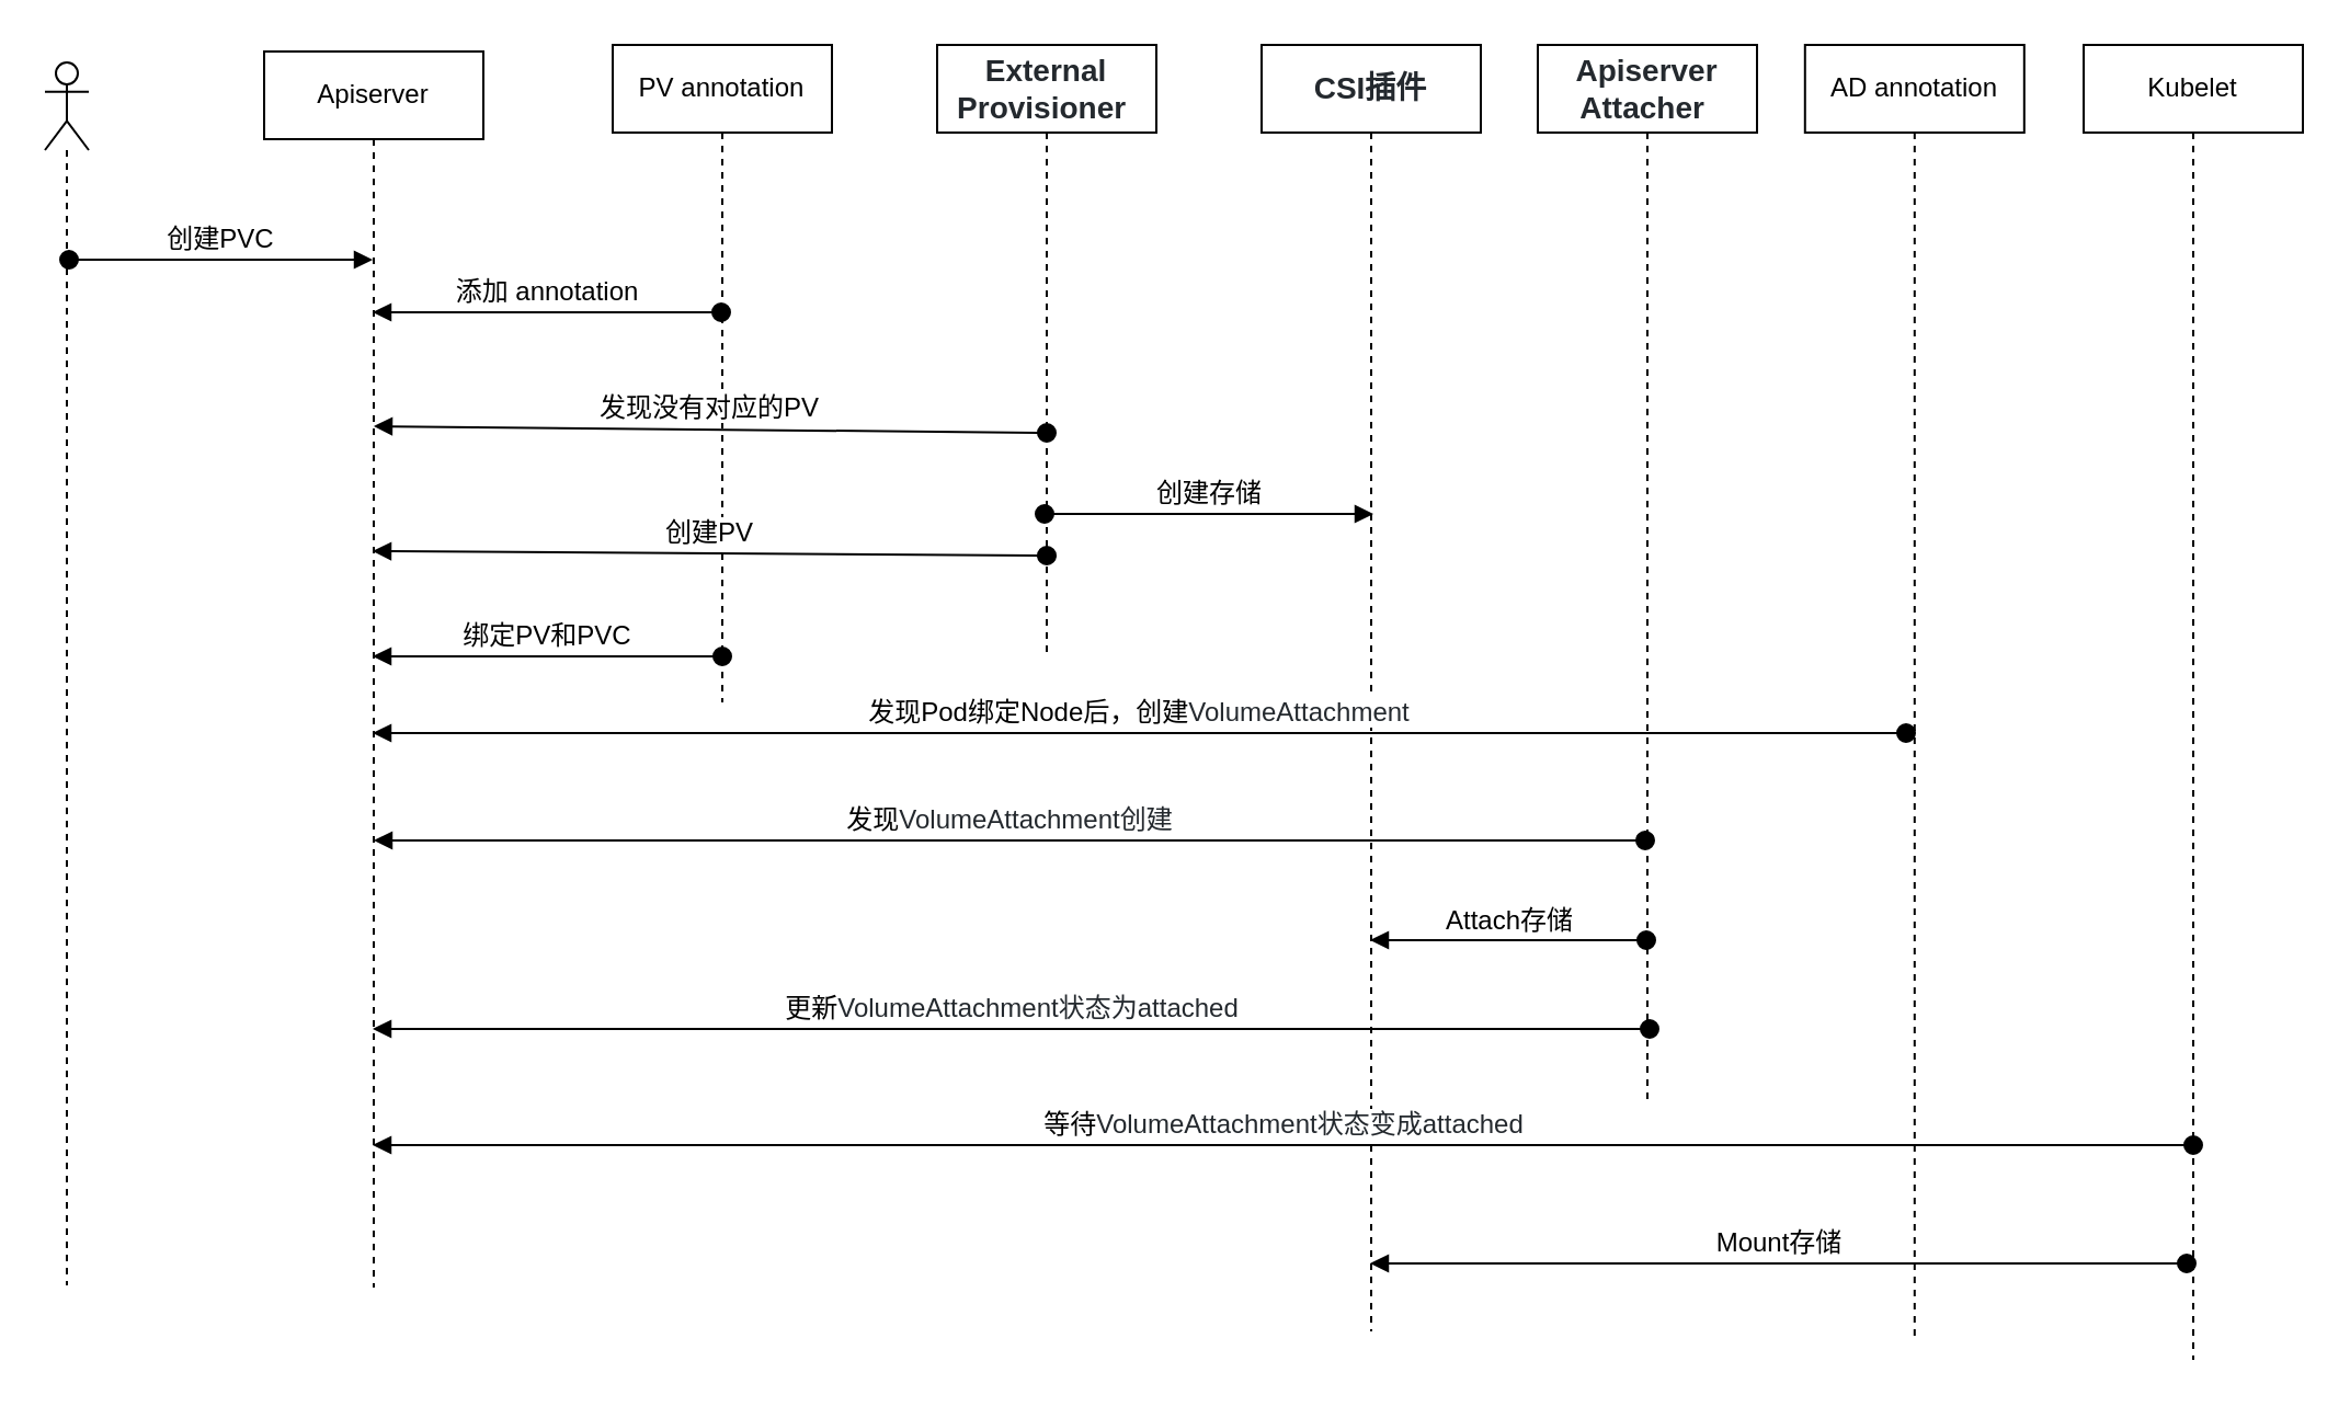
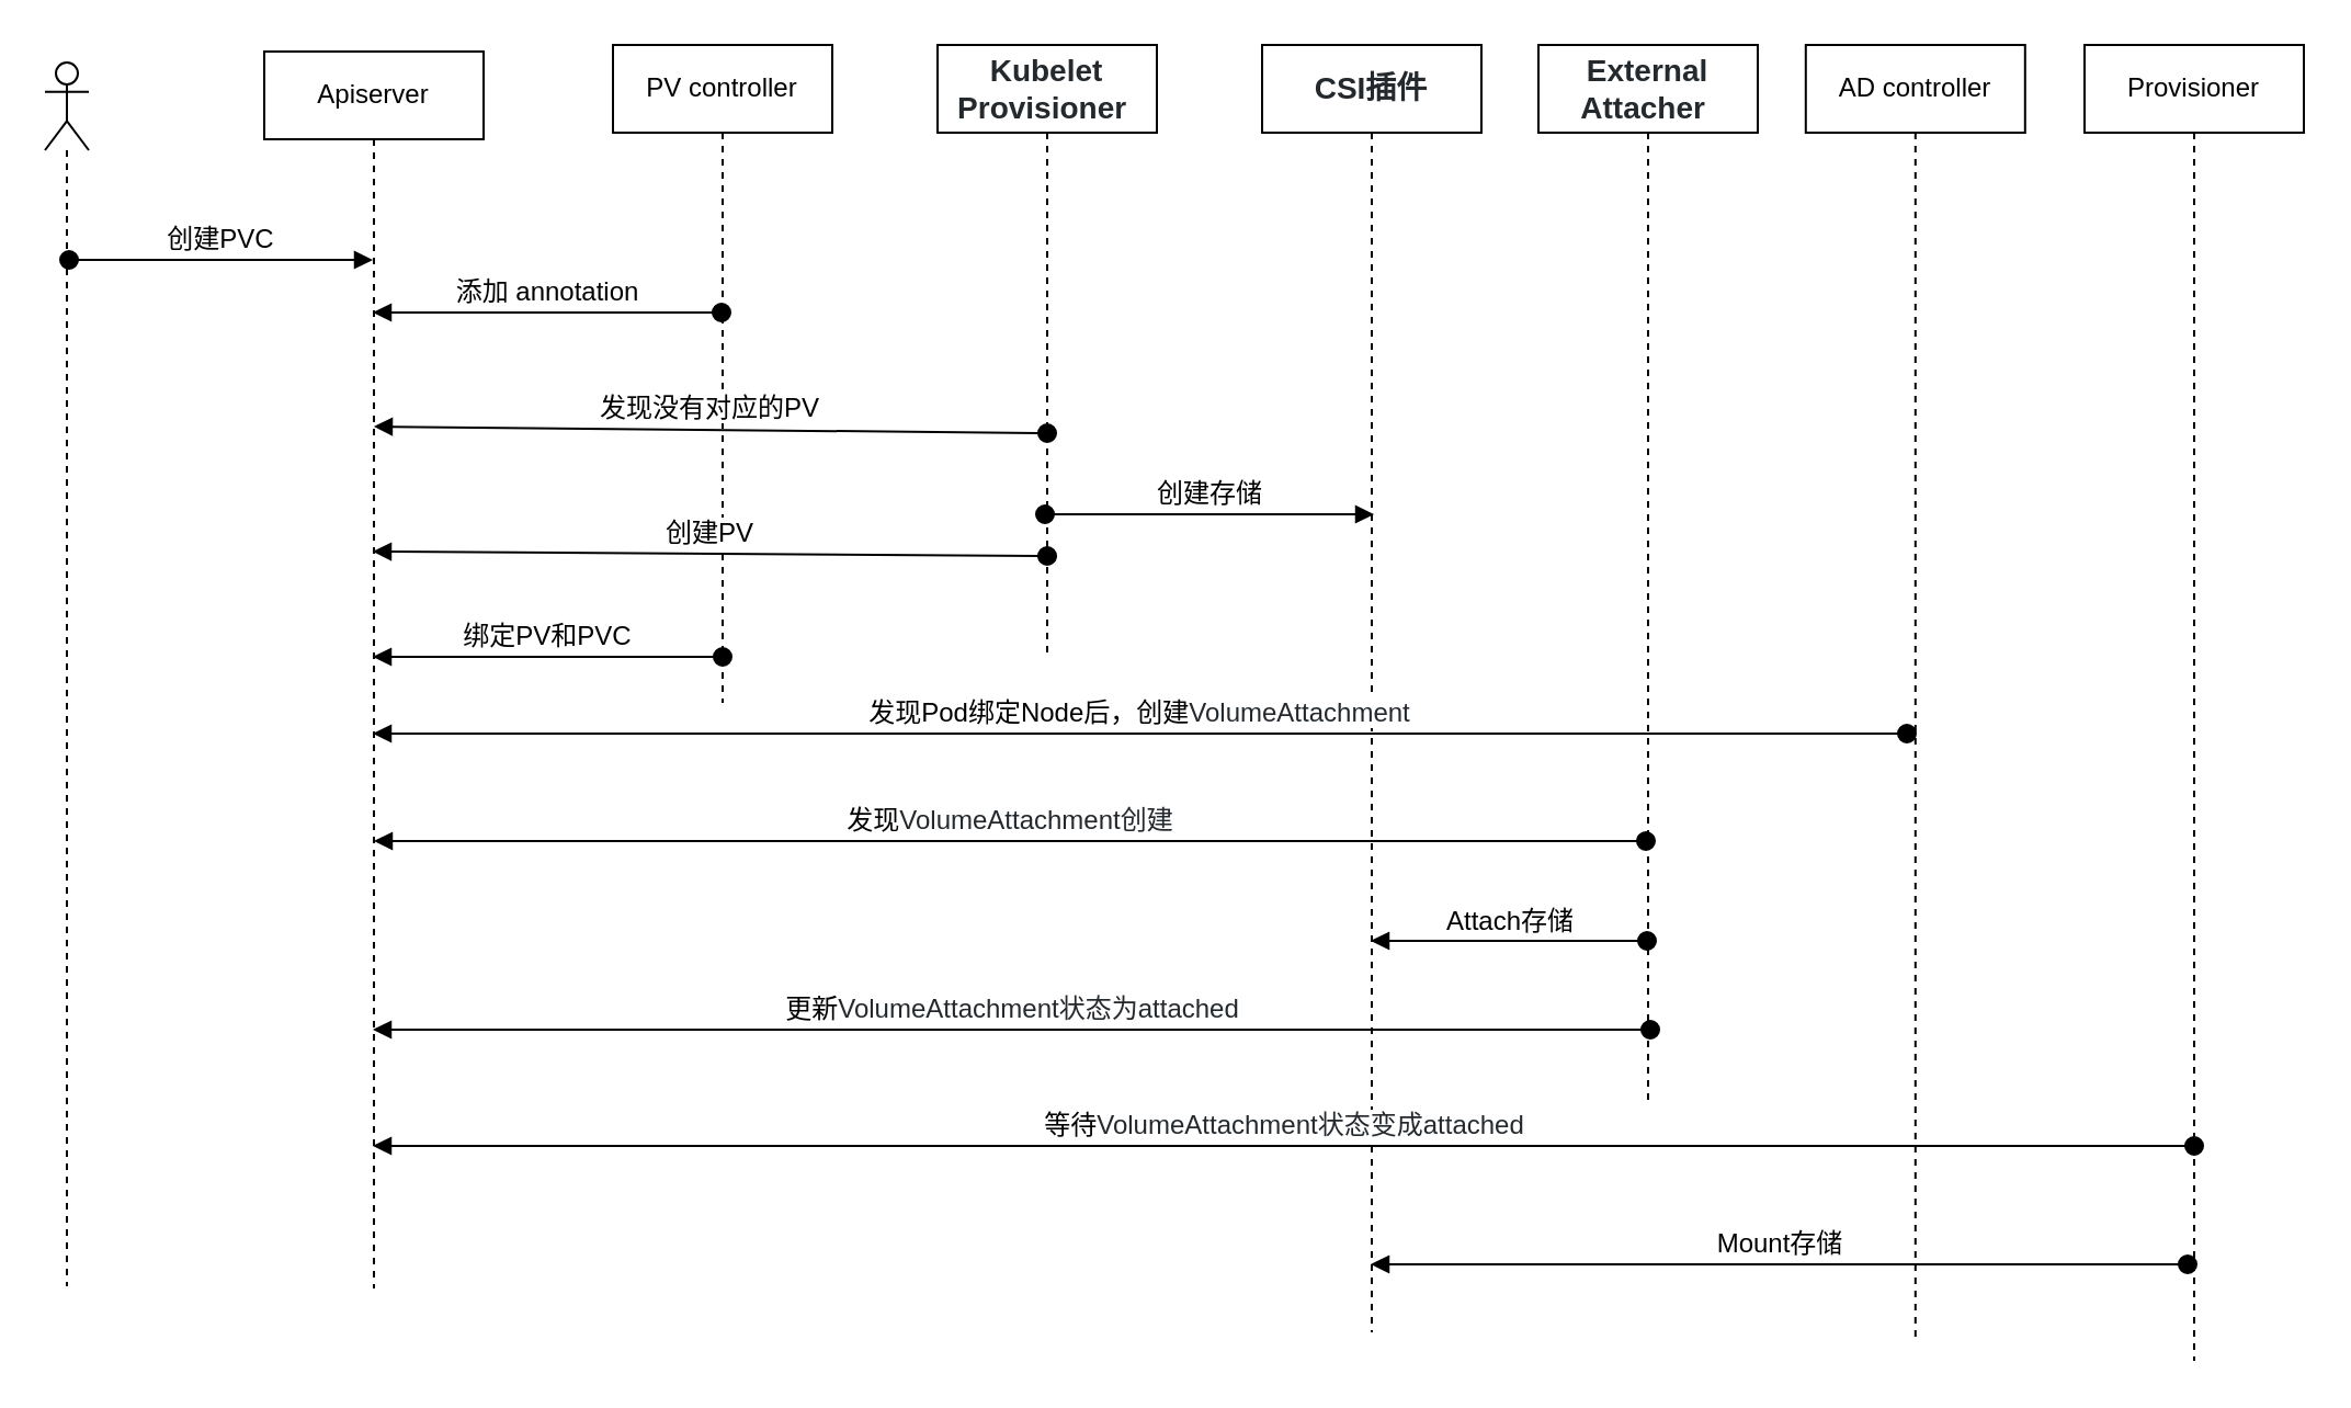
  <mxCell id="0" />
  <mxCell id="1" parent="0" />
  <mxCell id="2" value="" style="shape=umlLifeline;participant=umlActor;perimeter=lifelinePerimeter;whiteSpace=wrap;html=1;container=1;collapsible=0;recursiveResize=0;verticalAlign=top;spacingTop=36;outlineConnect=0;" vertex="1" parent="1"><mxGeometry x="20" y="28" width="20" height="558" as="geometry" /></mxCell>
  <mxCell id="3" value="Apiserver" style="shape=umlLifeline;perimeter=lifelinePerimeter;whiteSpace=wrap;html=1;container=1;collapsible=0;recursiveResize=0;outlineConnect=0;" vertex="1" parent="1"><mxGeometry x="120" y="23" width="100" height="564" as="geometry" /></mxCell>
  <mxCell id="4" value="创建PVC" style="html=1;verticalAlign=bottom;startArrow=oval;startFill=1;endArrow=block;startSize=8;rounded=0;fontSize=12;" edge="1" parent="1" target="3"><mxGeometry width="60" relative="1" as="geometry"><mxPoint x="31" y="118" as="sourcePoint" /><mxPoint x="166" y="121" as="targetPoint" /></mxGeometry></mxCell>
- <mxCell id="5" value="PV annotation" style="shape=umlLifeline;perimeter=lifelinePerimeter;whiteSpace=wrap;html=1;container=1;collapsible=0;recursiveResize=0;outlineConnect=0;" vertex="1" parent="1"><mxGeometry x="279" y="20" width="100" height="300" as="geometry" /></mxCell>
+ <mxCell id="5" value="PV controller" style="shape=umlLifeline;perimeter=lifelinePerimeter;whiteSpace=wrap;html=1;container=1;collapsible=0;recursiveResize=0;outlineConnect=0;" vertex="1" parent="1"><mxGeometry x="279" y="20" width="100" height="300" as="geometry" /></mxCell>
  <mxCell id="6" value="绑定PV和PVC" style="html=1;verticalAlign=bottom;startArrow=oval;startFill=1;endArrow=block;startSize=8;rounded=0;fontSize=12;" edge="1" parent="5" target="3"><mxGeometry width="60" relative="1" as="geometry"><mxPoint x="50" y="279" as="sourcePoint" /><mxPoint x="-102" y="279" as="targetPoint" /></mxGeometry></mxCell>
- <mxCell id="7" value="&lt;span style=&quot;box-sizing: border-box ; font-weight: 600 ; color: rgb(36 , 41 , 46) ; font-family: , , &amp;#34;segoe ui&amp;#34; , &amp;#34;helvetica&amp;#34; , &amp;#34;arial&amp;#34; , sans-serif ; font-size: 14px ; background-color: rgb(255 , 255 , 255)&quot;&gt;External Provisioner&amp;nbsp;&lt;/span&gt;" style="shape=umlLifeline;perimeter=lifelinePerimeter;whiteSpace=wrap;html=1;container=1;collapsible=0;recursiveResize=0;outlineConnect=0;" vertex="1" parent="1"><mxGeometry x="427" y="20" width="100" height="278" as="geometry" /></mxCell>
+ <mxCell id="7" value="&lt;span style=&quot;box-sizing: border-box ; font-weight: 600 ; color: rgb(36 , 41 , 46) ; font-family: , , &amp;#34;segoe ui&amp;#34; , &amp;#34;helvetica&amp;#34; , &amp;#34;arial&amp;#34; , sans-serif ; font-size: 14px ; background-color: rgb(255 , 255 , 255)&quot;&gt;Kubelet Provisioner&amp;nbsp;&lt;/span&gt;" style="shape=umlLifeline;perimeter=lifelinePerimeter;whiteSpace=wrap;html=1;container=1;collapsible=0;recursiveResize=0;outlineConnect=0;" vertex="1" parent="1"><mxGeometry x="427" y="20" width="100" height="278" as="geometry" /></mxCell>
  <mxCell id="8" value="发现没有对应的PV" style="html=1;verticalAlign=bottom;startArrow=oval;startFill=1;endArrow=block;startSize=8;rounded=0;fontSize=12;" edge="1" parent="7"><mxGeometry width="60" relative="1" as="geometry"><mxPoint x="50" y="177" as="sourcePoint" /><mxPoint x="-257" y="174" as="targetPoint" /></mxGeometry></mxCell>
  <mxCell id="9" value="添加 annotation" style="html=1;verticalAlign=bottom;startArrow=oval;startFill=1;endArrow=block;startSize=8;rounded=0;fontSize=12;" edge="1" parent="1"><mxGeometry width="60" relative="1" as="geometry"><mxPoint x="328.5" y="142" as="sourcePoint" /><mxPoint x="169.5" y="142" as="targetPoint" /></mxGeometry></mxCell>
  <mxCell id="10" value="&lt;font color=&quot;#24292e&quot;&gt;&lt;span style=&quot;font-size: 14px ; background-color: rgb(255 , 255 , 255)&quot;&gt;&lt;b&gt;CSI插件&lt;/b&gt;&lt;/span&gt;&lt;/font&gt;" style="shape=umlLifeline;perimeter=lifelinePerimeter;whiteSpace=wrap;html=1;container=1;collapsible=0;recursiveResize=0;outlineConnect=0;" vertex="1" parent="1"><mxGeometry x="575" y="20" width="100" height="587" as="geometry" /></mxCell>
  <mxCell id="11" value="创建存储" style="html=1;verticalAlign=bottom;startArrow=oval;startFill=1;endArrow=block;startSize=8;rounded=0;fontSize=12;" edge="1" parent="10"><mxGeometry width="60" relative="1" as="geometry"><mxPoint x="-99" y="214" as="sourcePoint" /><mxPoint x="51" y="214" as="targetPoint" /></mxGeometry></mxCell>
  <mxCell id="12" value="创建PV" style="html=1;verticalAlign=bottom;startArrow=oval;startFill=1;endArrow=block;startSize=8;rounded=0;fontSize=12;" edge="1" parent="1"><mxGeometry width="60" relative="1" as="geometry"><mxPoint x="477" y="253" as="sourcePoint" /><mxPoint x="169.5" y="251" as="targetPoint" /></mxGeometry></mxCell>
- <mxCell id="13" value="AD annotation" style="shape=umlLifeline;perimeter=lifelinePerimeter;whiteSpace=wrap;html=1;container=1;collapsible=0;recursiveResize=0;outlineConnect=0;" vertex="1" parent="1"><mxGeometry x="822.9" y="20" width="100" height="589" as="geometry" /></mxCell>
+ <mxCell id="13" value="AD controller" style="shape=umlLifeline;perimeter=lifelinePerimeter;whiteSpace=wrap;html=1;container=1;collapsible=0;recursiveResize=0;outlineConnect=0;" vertex="1" parent="1"><mxGeometry x="822.9" y="20" width="100" height="589" as="geometry" /></mxCell>
  <mxCell id="14" value="发现Pod绑定Node后，创建&lt;span style=&quot;color: rgb(36 , 41 , 46) ; font-size: 12px&quot;&gt;VolumeAttachment&lt;/span&gt;" style="html=1;verticalAlign=bottom;startArrow=oval;startFill=1;endArrow=block;startSize=8;rounded=0;fontSize=12;" edge="1" parent="1"><mxGeometry width="60" relative="1" as="geometry"><mxPoint x="869" y="334" as="sourcePoint" /><mxPoint x="169.5" y="334" as="targetPoint" /></mxGeometry></mxCell>
- <mxCell id="15" value="&lt;span style=&quot;box-sizing: border-box ; font-weight: 600 ; color: rgb(36 , 41 , 46) ; font-family: , , &amp;#34;segoe ui&amp;#34; , &amp;#34;helvetica&amp;#34; , &amp;#34;arial&amp;#34; , sans-serif ; font-size: 14px ; background-color: rgb(255 , 255 , 255)&quot;&gt;Apiserver Attacher&amp;nbsp;&lt;/span&gt;" style="shape=umlLifeline;perimeter=lifelinePerimeter;whiteSpace=wrap;html=1;container=1;collapsible=0;recursiveResize=0;outlineConnect=0;" vertex="1" parent="1"><mxGeometry x="701" y="20" width="100" height="484" as="geometry" /></mxCell>
+ <mxCell id="15" value="&lt;span style=&quot;box-sizing: border-box ; font-weight: 600 ; color: rgb(36 , 41 , 46) ; font-family: , , &amp;#34;segoe ui&amp;#34; , &amp;#34;helvetica&amp;#34; , &amp;#34;arial&amp;#34; , sans-serif ; font-size: 14px ; background-color: rgb(255 , 255 , 255)&quot;&gt;External Attacher&amp;nbsp;&lt;/span&gt;" style="shape=umlLifeline;perimeter=lifelinePerimeter;whiteSpace=wrap;html=1;container=1;collapsible=0;recursiveResize=0;outlineConnect=0;" vertex="1" parent="1"><mxGeometry x="701" y="20" width="100" height="484" as="geometry" /></mxCell>
  <mxCell id="16" value="&lt;span style=&quot;font-size: 12px;&quot;&gt;发现&lt;/span&gt;&lt;span style=&quot;color: rgb(36, 41, 46); font-size: 12px;&quot;&gt;VolumeAttachment创建&lt;/span&gt;" style="html=1;verticalAlign=bottom;startArrow=oval;startFill=1;endArrow=block;startSize=8;rounded=0;fontSize=12;" edge="1" parent="1"><mxGeometry width="60" relative="1" as="geometry"><mxPoint x="750" y="383" as="sourcePoint" /><mxPoint x="170" y="383" as="targetPoint" /></mxGeometry></mxCell>
  <mxCell id="17" value="Attach存储" style="html=1;verticalAlign=bottom;startArrow=oval;startFill=1;endArrow=block;startSize=8;rounded=0;fontSize=12;" edge="1" parent="1"><mxGeometry width="60" relative="1" as="geometry"><mxPoint x="750.5" y="428.5" as="sourcePoint" /><mxPoint x="624.5" y="428.5" as="targetPoint" /></mxGeometry></mxCell>
  <mxCell id="18" value="&lt;span style=&quot;font-size: 12px&quot;&gt;更新&lt;/span&gt;&lt;span style=&quot;color: rgb(36 , 41 , 46) ; font-size: 12px&quot;&gt;VolumeAttachment状态为attached&lt;/span&gt;" style="html=1;verticalAlign=bottom;startArrow=oval;startFill=1;endArrow=block;startSize=8;rounded=0;fontSize=12;" edge="1" parent="1" target="3"><mxGeometry width="60" relative="1" as="geometry"><mxPoint x="752" y="469" as="sourcePoint" /><mxPoint x="180" y="459" as="targetPoint" /></mxGeometry></mxCell>
- <mxCell id="19" value="Kubelet" style="shape=umlLifeline;perimeter=lifelinePerimeter;whiteSpace=wrap;html=1;container=1;collapsible=0;recursiveResize=0;outlineConnect=0;" vertex="1" parent="1"><mxGeometry x="950" y="20" width="100" height="600" as="geometry" /></mxCell>
+ <mxCell id="19" value="Provisioner" style="shape=umlLifeline;perimeter=lifelinePerimeter;whiteSpace=wrap;html=1;container=1;collapsible=0;recursiveResize=0;outlineConnect=0;" vertex="1" parent="1"><mxGeometry x="950" y="20" width="100" height="600" as="geometry" /></mxCell>
  <mxCell id="20" value="Mount存储" style="html=1;verticalAlign=bottom;startArrow=oval;startFill=1;endArrow=block;startSize=8;rounded=0;fontSize=12;" edge="1" parent="19" target="10"><mxGeometry width="60" relative="1" as="geometry"><mxPoint x="47" y="556" as="sourcePoint" /><mxPoint x="-79" y="556" as="targetPoint" /></mxGeometry></mxCell>
  <mxCell id="21" value="等待&lt;span style=&quot;color: rgb(36 , 41 , 46)&quot;&gt;VolumeAttachment状态变成attached&lt;/span&gt;" style="html=1;verticalAlign=bottom;startArrow=oval;startFill=1;endArrow=block;startSize=8;rounded=0;fontSize=12;" edge="1" parent="1"><mxGeometry width="60" relative="1" as="geometry"><mxPoint x="1000" y="522" as="sourcePoint" /><mxPoint x="169.5" y="522" as="targetPoint" /></mxGeometry></mxCell>
